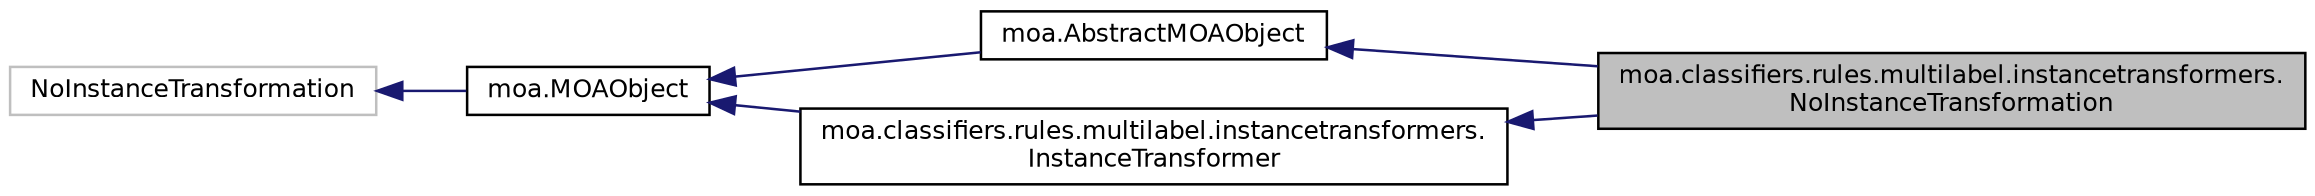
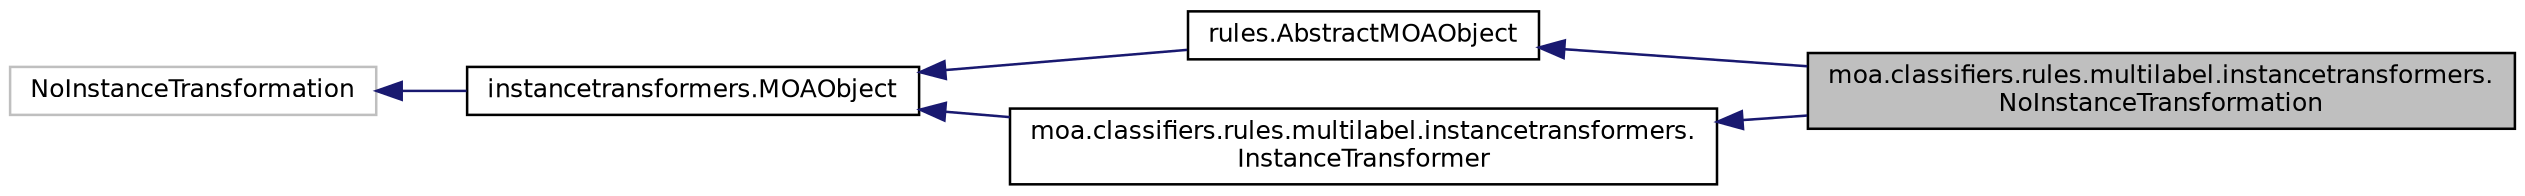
  digraph {
    rankdir=LR
    node [color=black fillcolor=white fontname=Helvetica fontsize=10 shape=record style=filled]
    edge [color=midnightblue dir=back fontname=Helvetica fontsize=10 labelfontname=Helvetica labelfontsize=10 style=solid]
    n1 [fillcolor=grey75 fontcolor=black height=0.2 label="moa.classifiers.rules.multilabel.instancetransformers.\lNoInstanceTransformation" width=0.4]
-   n2 [height=0.2 label="moa.AbstractMOAObject" width=0.4]
-   n3 [height=0.2 label="moa.MOAObject" width=0.4]
+   n2 [height=0.2 label="rules.AbstractMOAObject" width=0.4]
+   n3 [height=0.2 label="instancetransformers.MOAObject" width=0.4]
    n4 [height=0.2 label="moa.classifiers.rules.multilabel.instancetransformers.\lInstanceTransformer" width=0.4]
    n5 [color=grey75 height=0.2 label=NoInstanceTransformation width=0.4]
    n2 -> n1
    n3 -> n2
    n3 -> n4
    n4 -> n1
    n5 -> n3
  }
